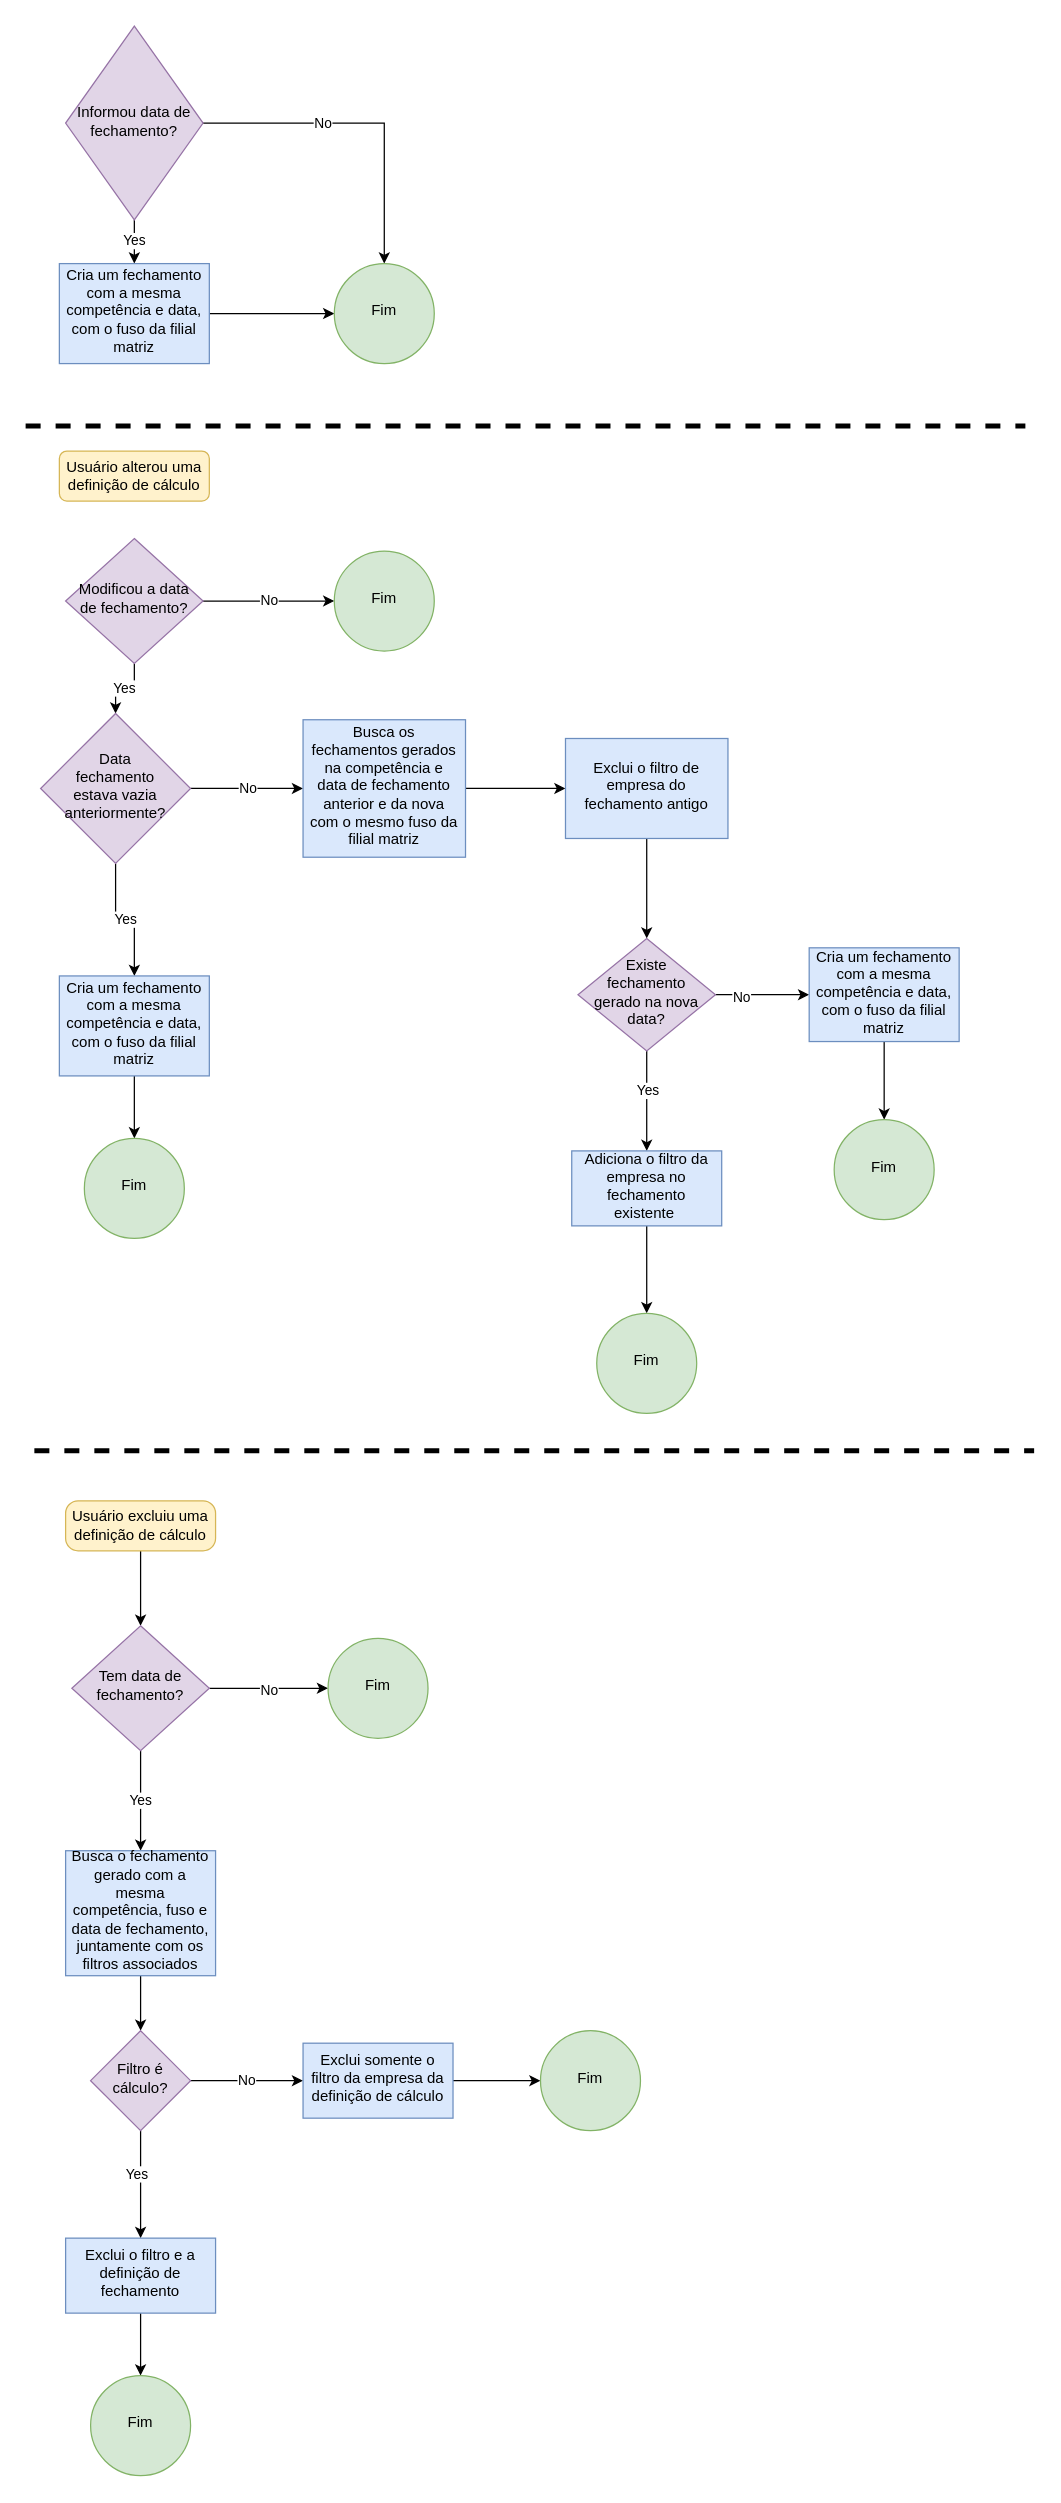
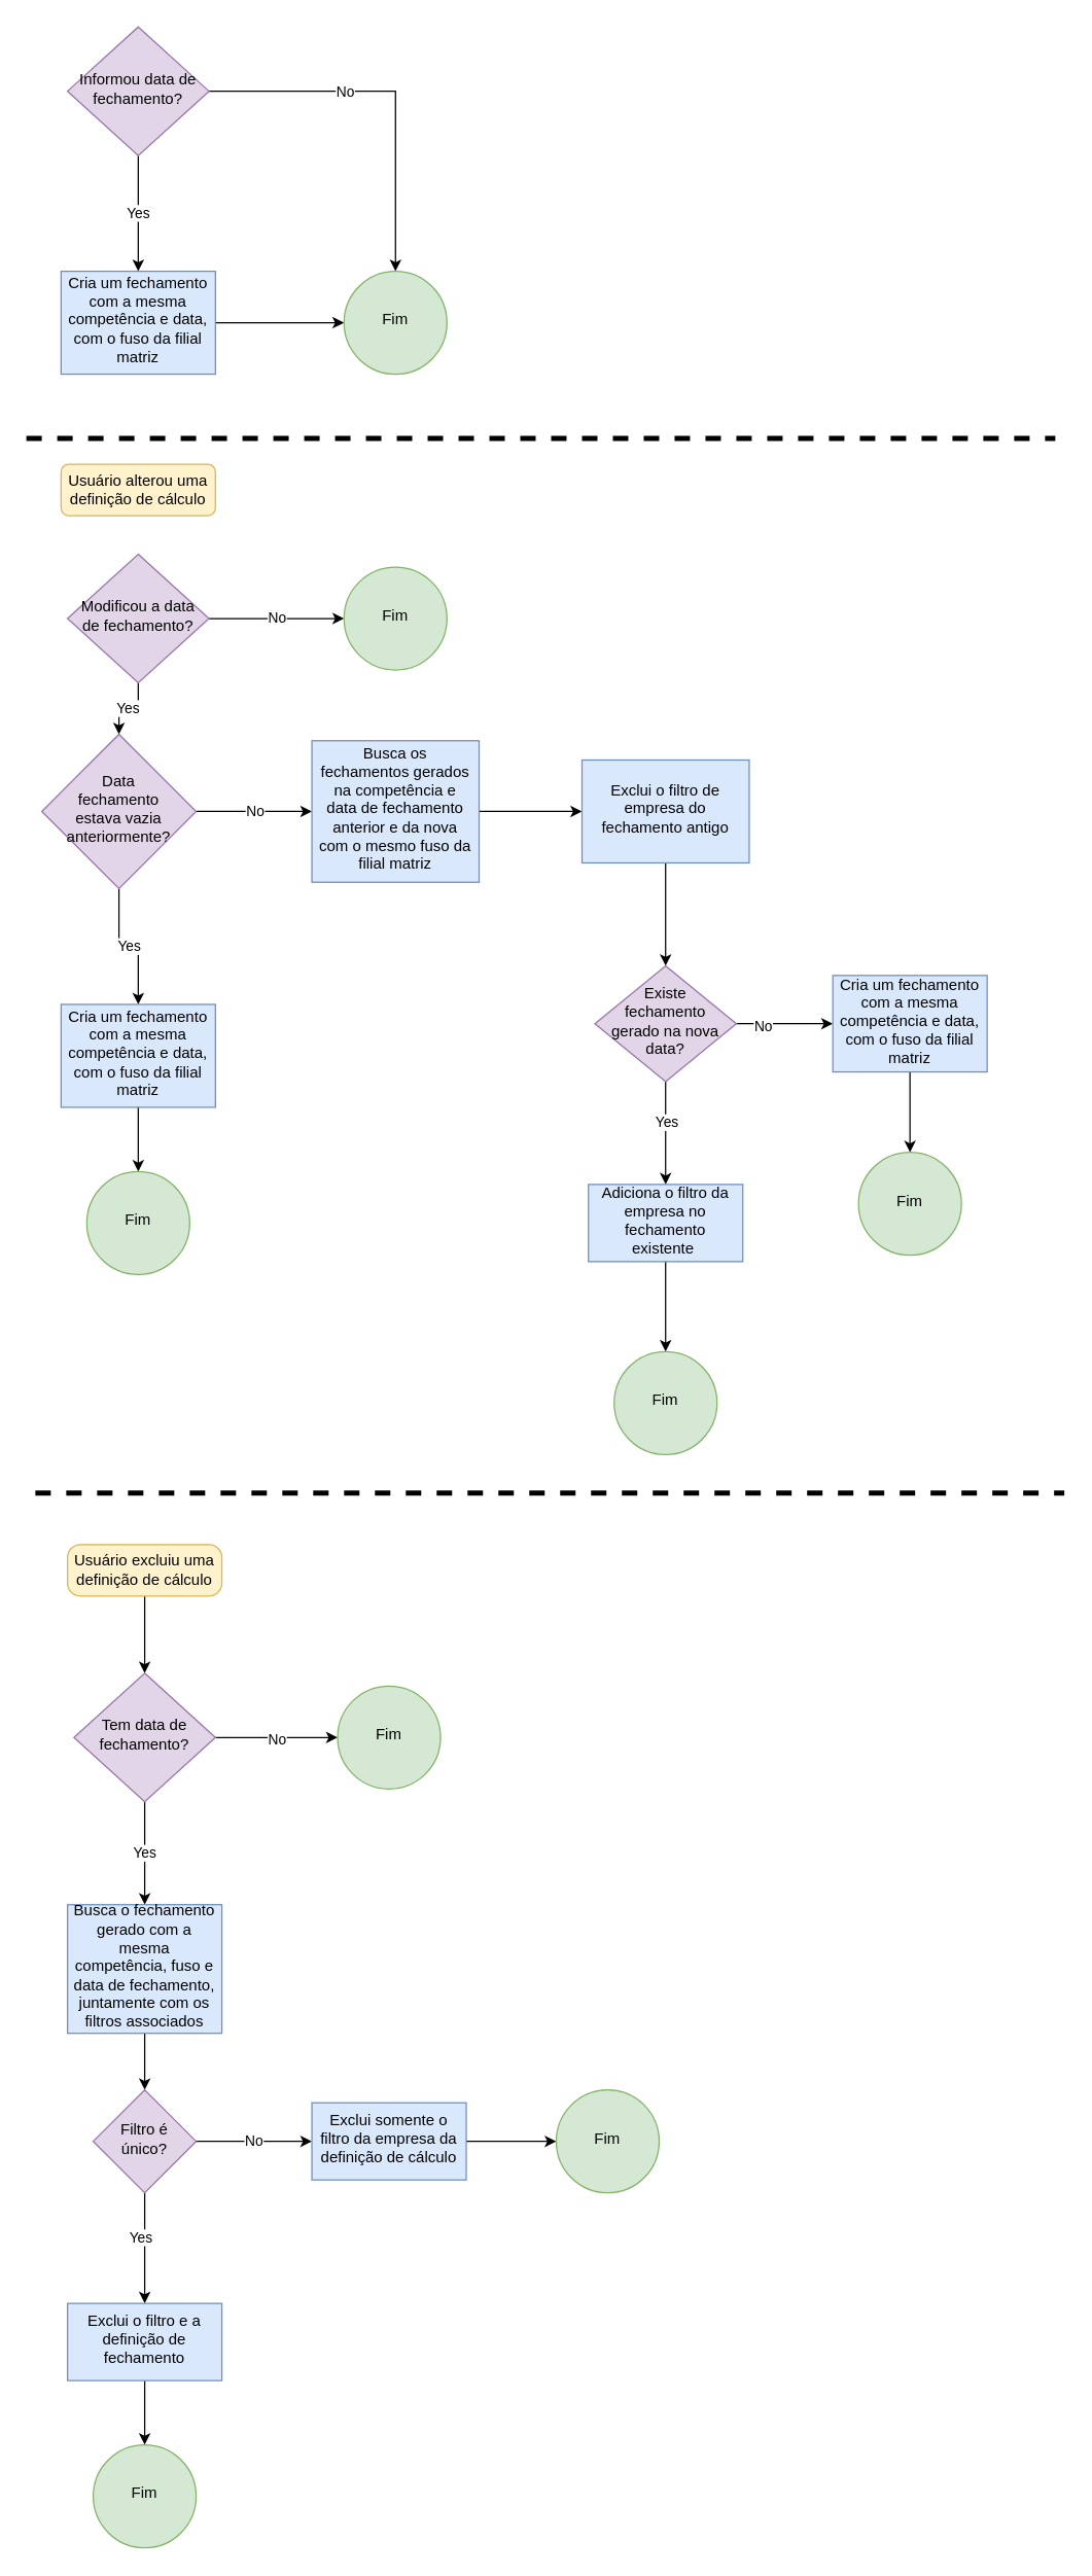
  <mxCell id="0" />
  <mxCell id="1" parent="0" />
  <mxCell id="2" value="Yes" style="edgeStyle=orthogonalEdgeStyle;rounded=0;orthogonalLoop=1;jettySize=auto;html=1;" parent="1" source="5" target="17" edge="1"><mxGeometry relative="1" as="geometry" /></mxCell>
  <mxCell id="3" value="" style="edgeStyle=orthogonalEdgeStyle;rounded=0;orthogonalLoop=1;jettySize=auto;html=1;" parent="1" source="5" target="18" edge="1"><mxGeometry relative="1" as="geometry" /></mxCell>
  <mxCell id="4" value="No" style="edgeLabel;html=1;align=center;verticalAlign=middle;resizable=0;points=[];" parent="3" vertex="1" connectable="0"><mxGeometry x="-0.263" relative="1" as="geometry"><mxPoint as="offset" /></mxGeometry></mxCell>
- <mxCell id="5" value="Informou data de fechamento?" style="rhombus;whiteSpace=wrap;html=1;shadow=0;fontFamily=Helvetica;fontSize=12;align=center;strokeWidth=1;spacing=6;spacingTop=-4;fillColor=#e1d5e7;strokeColor=#9673a6;" parent="1" vertex="1"><mxGeometry x="52" y="20" width="110" height="155" as="geometry" /></mxCell>
+ <mxCell id="5" value="Informou data de fechamento?" style="rhombus;whiteSpace=wrap;html=1;shadow=0;fontFamily=Helvetica;fontSize=12;align=center;strokeWidth=1;spacing=6;spacingTop=-4;fillColor=#e1d5e7;strokeColor=#9673a6;" parent="1" vertex="1"><mxGeometry x="52" y="20" width="110" height="100" as="geometry" /></mxCell>
  <mxCell id="6" value="Usuário alterou uma definição de cálculo" style="rounded=1;whiteSpace=wrap;html=1;fontSize=12;glass=0;strokeWidth=1;shadow=0;fillColor=#fff2cc;strokeColor=#d6b656;" parent="1" vertex="1"><mxGeometry x="47" y="360" width="120" height="40" as="geometry" /></mxCell>
  <mxCell id="7" value="No" style="edgeStyle=orthogonalEdgeStyle;rounded=0;orthogonalLoop=1;jettySize=auto;html=1;" parent="1" source="9" target="10" edge="1"><mxGeometry relative="1" as="geometry" /></mxCell>
  <mxCell id="8" value="Yes" style="edgeStyle=orthogonalEdgeStyle;rounded=0;orthogonalLoop=1;jettySize=auto;html=1;" parent="1" source="9" target="13" edge="1"><mxGeometry relative="1" as="geometry" /></mxCell>
  <mxCell id="9" value="Modificou a data de fechamento?" style="rhombus;whiteSpace=wrap;html=1;shadow=0;fontFamily=Helvetica;fontSize=12;align=center;strokeWidth=1;spacing=6;spacingTop=-4;fillColor=#e1d5e7;strokeColor=#9673a6;" parent="1" vertex="1"><mxGeometry x="52" y="430" width="110" height="100" as="geometry" /></mxCell>
  <mxCell id="10" value="Fim" style="ellipse;whiteSpace=wrap;html=1;shadow=0;strokeWidth=1;spacing=6;spacingTop=-4;fillColor=#d5e8d4;strokeColor=#82b366;" parent="1" vertex="1"><mxGeometry x="267" y="440" width="80" height="80" as="geometry" /></mxCell>
  <mxCell id="11" value="No" style="edgeStyle=orthogonalEdgeStyle;rounded=0;orthogonalLoop=1;jettySize=auto;html=1;" parent="1" source="13" target="15" edge="1"><mxGeometry x="0.013" relative="1" as="geometry"><mxPoint as="offset" /></mxGeometry></mxCell>
  <mxCell id="12" value="Yes" style="edgeStyle=orthogonalEdgeStyle;rounded=0;orthogonalLoop=1;jettySize=auto;html=1;" parent="1" source="13" target="20" edge="1"><mxGeometry relative="1" as="geometry" /></mxCell>
  <mxCell id="13" value="Data&lt;div&gt;fechamento&lt;/div&gt;&lt;div&gt;estava vazia anteriormente?&lt;/div&gt;" style="rhombus;whiteSpace=wrap;html=1;shadow=0;fontFamily=Helvetica;fontSize=12;align=center;strokeWidth=1;spacing=6;spacingTop=-4;fillColor=#e1d5e7;strokeColor=#9673a6;" parent="1" vertex="1"><mxGeometry x="32" y="570" width="120" height="120" as="geometry" /></mxCell>
  <mxCell id="14" value="" style="edgeStyle=orthogonalEdgeStyle;rounded=0;orthogonalLoop=1;jettySize=auto;html=1;" parent="1" source="15" target="23" edge="1"><mxGeometry relative="1" as="geometry" /></mxCell>
  <mxCell id="15" value="Busca os fechamentos gerados&lt;div&gt;na competência e data de fechamento anterior e da nova&lt;/div&gt;&lt;div&gt;com o mesmo fuso da filial matriz&lt;/div&gt;" style="whiteSpace=wrap;html=1;shadow=0;strokeWidth=1;spacing=6;spacingTop=-4;fillColor=#dae8fc;strokeColor=#6c8ebf;" parent="1" vertex="1"><mxGeometry x="242" y="575" width="130" height="110" as="geometry" /></mxCell>
  <mxCell id="16" style="edgeStyle=orthogonalEdgeStyle;rounded=0;orthogonalLoop=1;jettySize=auto;html=1;" parent="1" source="17" target="18" edge="1"><mxGeometry relative="1" as="geometry" /></mxCell>
  <mxCell id="17" value="Cria um fechamento com a mesma competência e data, com o fuso da filial matriz" style="whiteSpace=wrap;html=1;shadow=0;strokeWidth=1;spacing=6;spacingTop=-4;fillColor=#dae8fc;strokeColor=#6c8ebf;" parent="1" vertex="1"><mxGeometry x="47" y="210" width="120" height="80" as="geometry" /></mxCell>
  <mxCell id="18" value="Fim" style="ellipse;whiteSpace=wrap;html=1;shadow=0;strokeWidth=1;spacing=6;spacingTop=-4;fillColor=#d5e8d4;strokeColor=#82b366;" parent="1" vertex="1"><mxGeometry x="267" y="210" width="80" height="80" as="geometry" /></mxCell>
  <mxCell id="19" value="" style="edgeStyle=orthogonalEdgeStyle;rounded=0;orthogonalLoop=1;jettySize=auto;html=1;" parent="1" source="20" target="21" edge="1"><mxGeometry relative="1" as="geometry" /></mxCell>
  <mxCell id="20" value="Cria um fechamento com a mesma competência e data, com o fuso da filial matriz" style="whiteSpace=wrap;html=1;shadow=0;strokeWidth=1;spacing=6;spacingTop=-4;fillColor=#dae8fc;strokeColor=#6c8ebf;" parent="1" vertex="1"><mxGeometry x="47" y="780" width="120" height="80" as="geometry" /></mxCell>
  <mxCell id="21" value="Fim" style="ellipse;whiteSpace=wrap;html=1;shadow=0;strokeWidth=1;spacing=6;spacingTop=-4;fillColor=#d5e8d4;strokeColor=#82b366;" parent="1" vertex="1"><mxGeometry x="67" y="910" width="80" height="80" as="geometry" /></mxCell>
  <mxCell id="22" value="" style="edgeStyle=orthogonalEdgeStyle;rounded=0;orthogonalLoop=1;jettySize=auto;html=1;" parent="1" source="23" target="28" edge="1"><mxGeometry relative="1" as="geometry" /></mxCell>
  <mxCell id="23" value="Exclui o filtro de empresa do fechamento antigo" style="whiteSpace=wrap;html=1;shadow=0;strokeWidth=1;spacing=6;spacingTop=-4;fillColor=#dae8fc;strokeColor=#6c8ebf;" parent="1" vertex="1"><mxGeometry x="452" y="590" width="130" height="80" as="geometry" /></mxCell>
  <mxCell id="24" value="" style="edgeStyle=orthogonalEdgeStyle;rounded=0;orthogonalLoop=1;jettySize=auto;html=1;" parent="1" source="28" target="30" edge="1"><mxGeometry relative="1" as="geometry" /></mxCell>
  <mxCell id="25" value="Yes" style="edgeLabel;html=1;align=center;verticalAlign=middle;resizable=0;points=[];" parent="24" vertex="1" connectable="0"><mxGeometry x="-0.225" relative="1" as="geometry"><mxPoint as="offset" /></mxGeometry></mxCell>
  <mxCell id="26" value="" style="edgeStyle=orthogonalEdgeStyle;rounded=0;orthogonalLoop=1;jettySize=auto;html=1;" parent="1" source="28" target="33" edge="1"><mxGeometry relative="1" as="geometry" /></mxCell>
  <mxCell id="27" value="No" style="edgeLabel;html=1;align=center;verticalAlign=middle;resizable=0;points=[];" parent="26" vertex="1" connectable="0"><mxGeometry x="-0.467" y="-1" relative="1" as="geometry"><mxPoint as="offset" /></mxGeometry></mxCell>
  <mxCell id="28" value="Existe&lt;div&gt;fechamento gerado na nova data?&lt;/div&gt;" style="rhombus;whiteSpace=wrap;html=1;shadow=0;strokeWidth=1;spacing=6;spacingTop=-4;fillColor=#e1d5e7;strokeColor=#9673a6;" parent="1" vertex="1"><mxGeometry x="462" y="750" width="110" height="90" as="geometry" /></mxCell>
  <mxCell id="29" value="" style="edgeStyle=orthogonalEdgeStyle;rounded=0;orthogonalLoop=1;jettySize=auto;html=1;" parent="1" source="30" target="31" edge="1"><mxGeometry relative="1" as="geometry" /></mxCell>
  <mxCell id="30" value="Adiciona o filtro da empresa no fechamento existente&amp;nbsp;" style="whiteSpace=wrap;html=1;shadow=0;strokeWidth=1;spacing=6;spacingTop=-4;fillColor=#dae8fc;strokeColor=#6c8ebf;" parent="1" vertex="1"><mxGeometry x="457" y="920" width="120" height="60" as="geometry" /></mxCell>
  <mxCell id="31" value="Fim" style="ellipse;whiteSpace=wrap;html=1;shadow=0;strokeWidth=1;spacing=6;spacingTop=-4;fillColor=#d5e8d4;strokeColor=#82b366;" parent="1" vertex="1"><mxGeometry x="477" y="1050" width="80" height="80" as="geometry" /></mxCell>
  <mxCell id="32" value="" style="edgeStyle=orthogonalEdgeStyle;rounded=0;orthogonalLoop=1;jettySize=auto;html=1;" parent="1" source="33" target="34" edge="1"><mxGeometry relative="1" as="geometry" /></mxCell>
  <mxCell id="33" value="Cria um fechamento com a mesma competência e data, com o fuso da filial matriz" style="whiteSpace=wrap;html=1;shadow=0;strokeWidth=1;spacing=6;spacingTop=-4;fillColor=#dae8fc;strokeColor=#6c8ebf;" parent="1" vertex="1"><mxGeometry x="647" y="757.5" width="120" height="75" as="geometry" /></mxCell>
  <mxCell id="34" value="Fim" style="ellipse;whiteSpace=wrap;html=1;shadow=0;strokeWidth=1;spacing=6;spacingTop=-4;fillColor=#d5e8d4;strokeColor=#82b366;" parent="1" vertex="1"><mxGeometry x="667" y="895" width="80" height="80" as="geometry" /></mxCell>
  <mxCell id="35" style="edgeStyle=orthogonalEdgeStyle;rounded=0;orthogonalLoop=1;jettySize=auto;html=1;entryX=0.5;entryY=0;entryDx=0;entryDy=0;" parent="1" source="36" target="40" edge="1"><mxGeometry relative="1" as="geometry" /></mxCell>
  <mxCell id="36" value="Usuário excluiu uma definição de cálculo" style="rounded=1;whiteSpace=wrap;html=1;fontSize=12;glass=0;strokeWidth=1;shadow=0;arcSize=25;fillColor=#fff2cc;strokeColor=#d6b656;" parent="1" vertex="1"><mxGeometry x="52" y="1200" width="120" height="40" as="geometry" /></mxCell>
  <mxCell id="37" value="" style="edgeStyle=orthogonalEdgeStyle;rounded=0;orthogonalLoop=1;jettySize=auto;html=1;" parent="1" source="40" target="41" edge="1"><mxGeometry relative="1" as="geometry" /></mxCell>
  <mxCell id="38" value="No" style="edgeLabel;html=1;align=center;verticalAlign=middle;resizable=0;points=[];" parent="37" vertex="1" connectable="0"><mxGeometry x="-0.011" y="-1" relative="1" as="geometry"><mxPoint as="offset" /></mxGeometry></mxCell>
  <mxCell id="39" value="Yes" style="edgeStyle=orthogonalEdgeStyle;rounded=0;orthogonalLoop=1;jettySize=auto;html=1;" parent="1" source="40" target="43" edge="1"><mxGeometry relative="1" as="geometry" /></mxCell>
  <mxCell id="40" value="Tem data de fechamento?" style="rhombus;whiteSpace=wrap;html=1;shadow=0;fontFamily=Helvetica;fontSize=12;align=center;strokeWidth=1;spacing=6;spacingTop=-4;fillColor=#e1d5e7;strokeColor=#9673a6;" parent="1" vertex="1"><mxGeometry x="57" y="1300" width="110" height="100" as="geometry" /></mxCell>
  <mxCell id="41" value="Fim" style="ellipse;whiteSpace=wrap;html=1;shadow=0;strokeWidth=1;spacing=6;spacingTop=-4;fillColor=#d5e8d4;strokeColor=#82b366;" parent="1" vertex="1"><mxGeometry x="262" y="1310" width="80" height="80" as="geometry" /></mxCell>
  <mxCell id="42" value="" style="edgeStyle=orthogonalEdgeStyle;rounded=0;orthogonalLoop=1;jettySize=auto;html=1;" parent="1" source="43" target="47" edge="1"><mxGeometry relative="1" as="geometry" /></mxCell>
  <mxCell id="43" value="Busca o fechamento gerado com a mesma competência, fuso e data de fechamento, juntamente com os filtros associados" style="whiteSpace=wrap;html=1;shadow=0;strokeWidth=1;spacing=6;spacingTop=-4;fillColor=#dae8fc;strokeColor=#6c8ebf;" parent="1" vertex="1"><mxGeometry x="52" y="1480" width="120" height="100" as="geometry" /></mxCell>
  <mxCell id="44" value="No" style="edgeStyle=orthogonalEdgeStyle;rounded=0;orthogonalLoop=1;jettySize=auto;html=1;" parent="1" source="47" target="49" edge="1"><mxGeometry relative="1" as="geometry" /></mxCell>
  <mxCell id="45" value="" style="edgeStyle=orthogonalEdgeStyle;rounded=0;orthogonalLoop=1;jettySize=auto;html=1;" parent="1" source="47" target="52" edge="1"><mxGeometry relative="1" as="geometry" /></mxCell>
  <mxCell id="46" value="Yes" style="edgeLabel;html=1;align=center;verticalAlign=middle;resizable=0;points=[];" parent="45" vertex="1" connectable="0"><mxGeometry x="-0.2" y="-4" relative="1" as="geometry"><mxPoint as="offset" /></mxGeometry></mxCell>
- <mxCell id="47" value="Filtro é cálculo?" style="rhombus;whiteSpace=wrap;html=1;shadow=0;strokeWidth=1;spacing=6;spacingTop=-4;fillColor=#e1d5e7;strokeColor=#9673a6;" parent="1" vertex="1"><mxGeometry x="72" y="1624" width="80" height="80" as="geometry" /></mxCell>
+ <mxCell id="47" value="Filtro é único?" style="rhombus;whiteSpace=wrap;html=1;shadow=0;strokeWidth=1;spacing=6;spacingTop=-4;fillColor=#e1d5e7;strokeColor=#9673a6;" parent="1" vertex="1"><mxGeometry x="72" y="1624" width="80" height="80" as="geometry" /></mxCell>
  <mxCell id="48" value="" style="edgeStyle=orthogonalEdgeStyle;rounded=0;orthogonalLoop=1;jettySize=auto;html=1;" parent="1" source="49" target="50" edge="1"><mxGeometry relative="1" as="geometry" /></mxCell>
  <mxCell id="49" value="Exclui somente o filtro da empresa da definição de cálculo" style="whiteSpace=wrap;html=1;shadow=0;strokeWidth=1;spacing=6;spacingTop=-4;fillColor=#dae8fc;strokeColor=#6c8ebf;" parent="1" vertex="1"><mxGeometry x="242" y="1634" width="120" height="60" as="geometry" /></mxCell>
  <mxCell id="50" value="Fim" style="ellipse;whiteSpace=wrap;html=1;shadow=0;strokeWidth=1;spacing=6;spacingTop=-4;fillColor=#d5e8d4;strokeColor=#82b366;" parent="1" vertex="1"><mxGeometry x="432" y="1624" width="80" height="80" as="geometry" /></mxCell>
  <mxCell id="51" value="" style="edgeStyle=orthogonalEdgeStyle;rounded=0;orthogonalLoop=1;jettySize=auto;html=1;" parent="1" source="52" target="53" edge="1"><mxGeometry relative="1" as="geometry" /></mxCell>
  <mxCell id="52" value="Exclui o filtro e a definição de fechamento" style="whiteSpace=wrap;html=1;shadow=0;strokeWidth=1;spacing=6;spacingTop=-4;fillColor=#dae8fc;strokeColor=#6c8ebf;" parent="1" vertex="1"><mxGeometry x="52" y="1790" width="120" height="60" as="geometry" /></mxCell>
  <mxCell id="53" value="Fim" style="ellipse;whiteSpace=wrap;html=1;shadow=0;strokeWidth=1;spacing=6;spacingTop=-4;fillColor=#d5e8d4;strokeColor=#82b366;" parent="1" vertex="1"><mxGeometry x="72" y="1900" width="80" height="80" as="geometry" /></mxCell>
  <mxCell id="54" value="" style="endArrow=none;dashed=1;html=1;rounded=0;strokeWidth=4;" parent="1" edge="1"><mxGeometry width="50" height="50" relative="1" as="geometry"><mxPoint x="27" y="1160" as="sourcePoint" /><mxPoint x="827" y="1160" as="targetPoint" /><Array as="points" /></mxGeometry></mxCell>
  <mxCell id="55" value="" style="endArrow=none;dashed=1;html=1;rounded=0;strokeWidth=4;" parent="1" edge="1"><mxGeometry width="50" height="50" relative="1" as="geometry"><mxPoint x="20" y="340" as="sourcePoint" /><mxPoint x="820" y="340" as="targetPoint" /><Array as="points" /></mxGeometry></mxCell>
